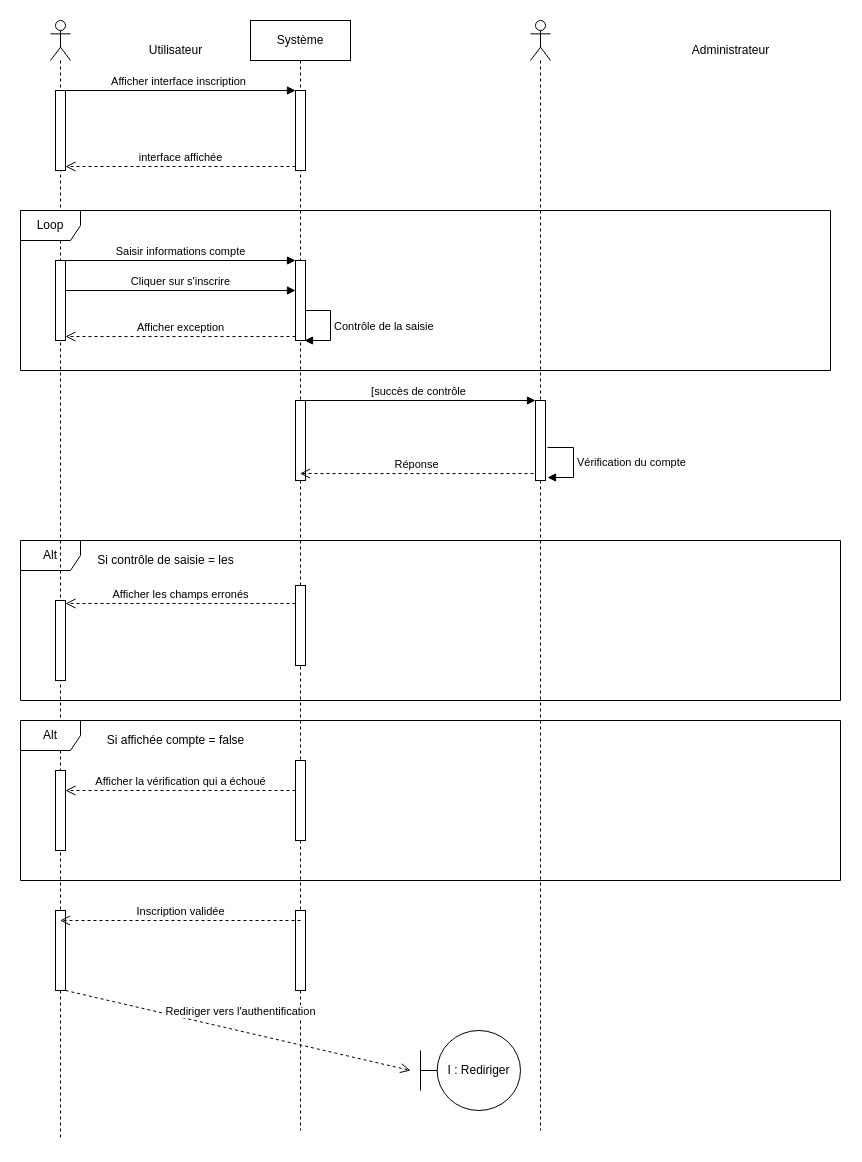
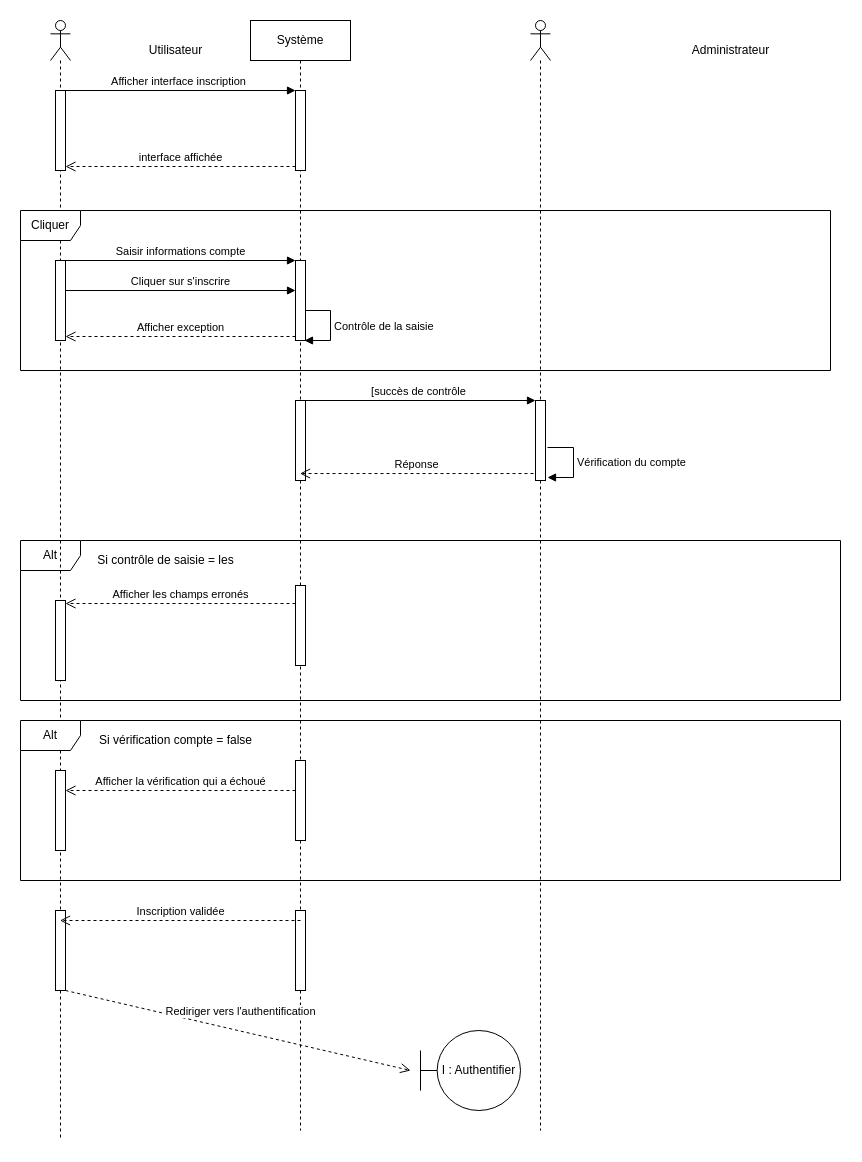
  <mxCell id="0" />
  <mxCell id="1" parent="0" />
  <mxCell id="2" value="Alt" style="shape=umlFrame;whiteSpace=wrap;html=1;" vertex="1" parent="1"><mxGeometry y="540" width="820" height="160" as="geometry" x="20" /></mxCell>
  <mxCell id="3" value="" style="shape=umlLifeline;participant=umlActor;perimeter=lifelinePerimeter;whiteSpace=wrap;html=1;container=1;collapsible=0;recursiveResize=0;verticalAlign=top;spacingTop=36;labelBackgroundColor=#ffffff;outlineConnect=0;" vertex="1" parent="1"><mxGeometry x="50" y="20" width="20" height="1120" as="geometry" /></mxCell>
  <mxCell id="4" value="" style="html=1;points=[];perimeter=orthogonalPerimeter;" vertex="1" parent="3"><mxGeometry x="5" y="70" width="10" height="80" as="geometry" /></mxCell>
  <mxCell id="5" value="" style="html=1;points=[];perimeter=orthogonalPerimeter;" vertex="1" parent="3"><mxGeometry x="5" y="580" width="10" height="80" as="geometry" /></mxCell>
  <mxCell id="6" value="" style="html=1;points=[];perimeter=orthogonalPerimeter;" vertex="1" parent="3"><mxGeometry x="5" y="890" width="10" height="80" as="geometry" /></mxCell>
  <mxCell id="7" value="&lt;div&gt;Système&lt;/div&gt;" style="shape=umlLifeline;perimeter=lifelinePerimeter;whiteSpace=wrap;html=1;container=1;collapsible=0;recursiveResize=0;outlineConnect=0;" vertex="1" parent="1"><mxGeometry x="250" y="20" width="100" height="1110" as="geometry" /></mxCell>
  <mxCell id="8" value="" style="html=1;points=[];perimeter=orthogonalPerimeter;" vertex="1" parent="7"><mxGeometry x="45" y="70" width="10" height="80" as="geometry" /></mxCell>
  <mxCell id="9" value="" style="html=1;points=[];perimeter=orthogonalPerimeter;" vertex="1" parent="7"><mxGeometry x="45" y="380" width="10" height="80" as="geometry" /></mxCell>
  <mxCell id="10" value="" style="html=1;points=[];perimeter=orthogonalPerimeter;" vertex="1" parent="7"><mxGeometry x="45" y="565" width="10" height="80" as="geometry" /></mxCell>
  <mxCell id="11" value="" style="html=1;points=[];perimeter=orthogonalPerimeter;" vertex="1" parent="7"><mxGeometry x="45" y="890" width="10" height="80" as="geometry" /></mxCell>
  <mxCell id="12" value="" style="shape=umlLifeline;participant=umlActor;perimeter=lifelinePerimeter;whiteSpace=wrap;html=1;container=1;collapsible=0;recursiveResize=0;verticalAlign=top;spacingTop=36;labelBackgroundColor=#ffffff;outlineConnect=0;" vertex="1" parent="1"><mxGeometry x="530" y="20" width="20" height="1110" as="geometry" /></mxCell>
  <mxCell id="13" value="" style="html=1;points=[];perimeter=orthogonalPerimeter;" vertex="1" parent="12"><mxGeometry x="5" y="380" width="10" height="80" as="geometry" /></mxCell>
  <mxCell id="14" value="Administrateur" style="text;html=1;align=center;verticalAlign=middle;resizable=0;points=[];autosize=1;" vertex="1" parent="1"><mxGeometry x="680" y="40" width="100" height="20" as="geometry" /></mxCell>
  <mxCell id="15" value="&lt;div&gt;Utilisateur&lt;/div&gt;" style="text;html=1;align=center;verticalAlign=middle;resizable=0;points=[];autosize=1;" vertex="1" parent="1"><mxGeometry x="140" y="40" width="70" height="20" as="geometry" /></mxCell>
  <mxCell id="16" value="Afficher interface inscription" style="html=1;verticalAlign=bottom;endArrow=block;entryX=0;entryY=0;" edge="1" target="8" parent="1" source="3"><mxGeometry relative="1" as="geometry"><mxPoint x="225" y="90" as="sourcePoint" /></mxGeometry></mxCell>
  <mxCell id="17" value="interface affichée" style="html=1;verticalAlign=bottom;endArrow=open;dashed=1;endSize=8;exitX=0;exitY=0.95;" edge="1" source="8" parent="1" target="4"><mxGeometry relative="1" as="geometry"><mxPoint x="225" y="166" as="targetPoint" /></mxGeometry></mxCell>
- <mxCell id="18" value="&lt;div&gt;Loop&lt;/div&gt;" style="shape=umlFrame;whiteSpace=wrap;html=1;" vertex="1" parent="1"><mxGeometry y="210" width="810" height="160" as="geometry" x="20" /></mxCell>
+ <mxCell id="18" value="&lt;div&gt;Cliquer&lt;/div&gt;" style="shape=umlFrame;whiteSpace=wrap;html=1;" vertex="1" parent="1"><mxGeometry y="210" width="810" height="160" as="geometry" x="20" /></mxCell>
  <mxCell id="19" value="" style="html=1;points=[];perimeter=orthogonalPerimeter;" vertex="1" parent="1"><mxGeometry x="55" y="260" width="10" height="80" as="geometry" /></mxCell>
  <mxCell id="20" value="" style="html=1;points=[];perimeter=orthogonalPerimeter;" vertex="1" parent="1"><mxGeometry x="295" y="260" width="10" height="80" as="geometry" /></mxCell>
  <mxCell id="21" value="Saisir informations compte" style="html=1;verticalAlign=bottom;endArrow=block;entryX=0;entryY=0;" edge="1" target="20" parent="1" source="19"><mxGeometry relative="1" as="geometry"><mxPoint x="225" y="260" as="sourcePoint" /></mxGeometry></mxCell>
  <mxCell id="22" value="Afficher exception" style="html=1;verticalAlign=bottom;endArrow=open;dashed=1;endSize=8;exitX=0;exitY=0.95;entryX=1;entryY=0.95;entryDx=0;entryDy=0;entryPerimeter=0;" edge="1" source="20" parent="1" target="19"><mxGeometry relative="1" as="geometry"><mxPoint x="225" y="336" as="targetPoint" /></mxGeometry></mxCell>
  <mxCell id="23" value="Contrôle de la saisie" style="edgeStyle=orthogonalEdgeStyle;html=1;align=left;spacingLeft=2;endArrow=block;rounded=0;entryX=0.9;entryY=1;entryDx=0;entryDy=0;entryPerimeter=0;" edge="1" target="20" parent="1"><mxGeometry relative="1" as="geometry"><mxPoint x="305" y="310" as="sourcePoint" /><Array as="points"><mxPoint x="330" y="310" /><mxPoint x="330" y="340" /></Array><mxPoint x="305" y="350" as="targetPoint" /></mxGeometry></mxCell>
  <mxCell id="24" value="Cliquer sur s'inscrire" style="html=1;verticalAlign=bottom;endArrow=block;entryX=0;entryY=0;" edge="1" parent="1"><mxGeometry relative="1" as="geometry"><mxPoint x="65" y="290" as="sourcePoint" /><mxPoint x="295" y="290" as="targetPoint" /></mxGeometry></mxCell>
  <mxCell id="25" value="[succès de contrôle" style="html=1;verticalAlign=bottom;endArrow=block;entryX=0;entryY=0;" edge="1" target="13" parent="1" source="7"><mxGeometry relative="1" as="geometry"><mxPoint x="465" y="400" as="sourcePoint" /></mxGeometry></mxCell>
  <mxCell id="26" value="Vérification du compte" style="edgeStyle=orthogonalEdgeStyle;html=1;align=left;spacingLeft=2;endArrow=block;rounded=0;" edge="1" parent="1"><mxGeometry relative="1" as="geometry"><mxPoint x="547" y="447" as="sourcePoint" /><Array as="points"><mxPoint x="573" y="447" /><mxPoint x="573" y="477" /></Array><mxPoint x="547" y="477" as="targetPoint" /></mxGeometry></mxCell>
  <mxCell id="27" value="Réponse" style="html=1;verticalAlign=bottom;endArrow=open;dashed=1;endSize=8;exitX=-0.2;exitY=0.913;exitDx=0;exitDy=0;exitPerimeter=0;" edge="1" parent="1" source="13" target="7"><mxGeometry relative="1" as="geometry"><mxPoint x="530" y="470" as="sourcePoint" /><mxPoint x="450" y="470" as="targetPoint" /></mxGeometry></mxCell>
  <mxCell id="28" value="Si contrôle de saisie = les" style="text;html=1;align=center;verticalAlign=middle;resizable=0;points=[];autosize=1;" vertex="1" parent="1"><mxGeometry x="80" y="550" width="170" height="20" as="geometry" /></mxCell>
  <mxCell id="29" value="Afficher les champs erronés" style="html=1;verticalAlign=bottom;endArrow=open;dashed=1;endSize=8;exitX=0;exitY=0.225;exitDx=0;exitDy=0;exitPerimeter=0;" edge="1" parent="1" source="10" target="5"><mxGeometry relative="1" as="geometry"><mxPoint x="250" y="650" as="sourcePoint" /><mxPoint x="170" y="650" as="targetPoint" /><mxPoint as="offset" /></mxGeometry></mxCell>
  <mxCell id="30" value="Alt" style="shape=umlFrame;whiteSpace=wrap;html=1;" vertex="1" parent="1"><mxGeometry y="720" width="820" height="160" as="geometry" x="20" /></mxCell>
  <mxCell id="31" value="" style="html=1;points=[];perimeter=orthogonalPerimeter;" vertex="1" parent="1"><mxGeometry x="295" y="760" width="10" height="80" as="geometry" /></mxCell>
- <mxCell id="32" value="Si affichée compte = false" style="text;html=1;align=center;verticalAlign=middle;resizable=0;points=[];autosize=1;" vertex="1" parent="1"><mxGeometry x="90" y="730" width="170" height="20" as="geometry" /></mxCell>
+ <mxCell id="32" value="Si vérification compte = false" style="text;html=1;align=center;verticalAlign=middle;resizable=0;points=[];autosize=1;" vertex="1" parent="1"><mxGeometry x="90" y="730" width="170" height="20" as="geometry" /></mxCell>
  <mxCell id="33" value="" style="html=1;points=[];perimeter=orthogonalPerimeter;" vertex="1" parent="1"><mxGeometry x="55" y="770" width="10" height="80" as="geometry" /></mxCell>
  <mxCell id="34" value="Afficher la vérification qui a échoué" style="html=1;verticalAlign=bottom;endArrow=open;dashed=1;endSize=8;exitX=0;exitY=0.225;exitDx=0;exitDy=0;exitPerimeter=0;" edge="1" parent="1"><mxGeometry relative="1" as="geometry"><mxPoint x="295" y="790" as="sourcePoint" /><mxPoint x="65" y="790" as="targetPoint" /><mxPoint as="offset" /></mxGeometry></mxCell>
  <mxCell id="35" value="Inscription validée" style="html=1;verticalAlign=bottom;endArrow=open;dashed=1;endSize=8;" edge="1" parent="1" target="3"><mxGeometry relative="1" as="geometry"><mxPoint x="300" y="920" as="sourcePoint" /><mxPoint x="220" y="920" as="targetPoint" /></mxGeometry></mxCell>
  <mxCell id="36" value="Rediriger vers l'authentification" style="html=1;verticalAlign=bottom;endArrow=open;dashed=1;endSize=8;" edge="1" parent="1" source="6"><mxGeometry x="0.001" y="10" relative="1" as="geometry"><mxPoint x="310" y="930" as="sourcePoint" /><mxPoint x="410" y="1070" as="targetPoint" /><mxPoint as="offset" /></mxGeometry></mxCell>
- <mxCell id="37" value="I : Rediriger" style="shape=umlBoundary;whiteSpace=wrap;html=1;" vertex="1" parent="1"><mxGeometry x="420" y="1030" width="100" height="80" as="geometry" /></mxCell>
+ <mxCell id="37" value="I : Authentifier" style="shape=umlBoundary;whiteSpace=wrap;html=1;" vertex="1" parent="1"><mxGeometry x="420" y="1030" width="100" height="80" as="geometry" /></mxCell>
